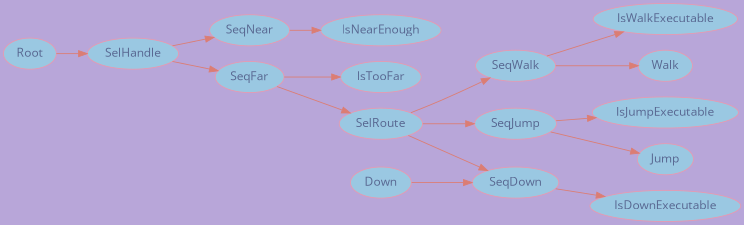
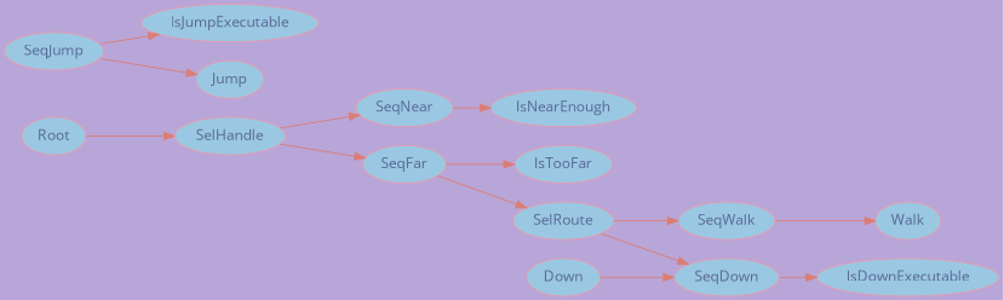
  digraph {
    bgcolor="#b8a6d9"
    fontname="Open Sans"
    rankdir=LR
    node [color="#e799b0" fillcolor="#9ac8e2" fontcolor="#576690" fontname="Open Sans" style=radial]
    edge [color="#db7d74" fontname="Open Sans"]
    Root
    SelHandle
    SeqNear
    SeqFar
    IsNearEnough
    IsTooFar
    SelRoute
    SeqWalk
    SeqJump
    SeqDown
-   IsWalkExecutable
    Walk
    IsJumpExecutable
    Jump
    IsDownExecutable
    Down
    Root -> SelHandle
    SelHandle -> SeqNear
    SelHandle -> SeqFar
    SeqNear -> IsNearEnough
    SeqFar -> IsTooFar
    SeqFar -> SelRoute
    SelRoute -> SeqWalk
-   SelRoute -> SeqJump
    SelRoute -> SeqDown
-   SeqWalk -> IsWalkExecutable
    SeqWalk -> Walk
    SeqJump -> IsJumpExecutable
    SeqJump -> Jump
    SeqDown -> IsDownExecutable
    Down -> SeqDown
  }
